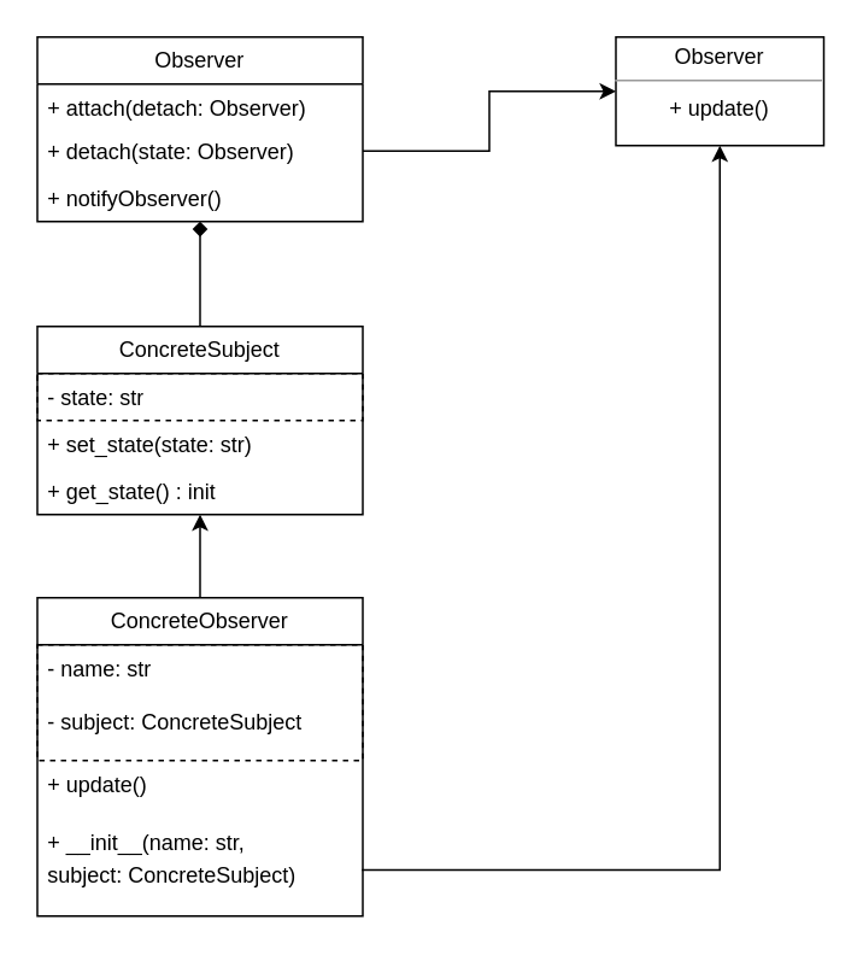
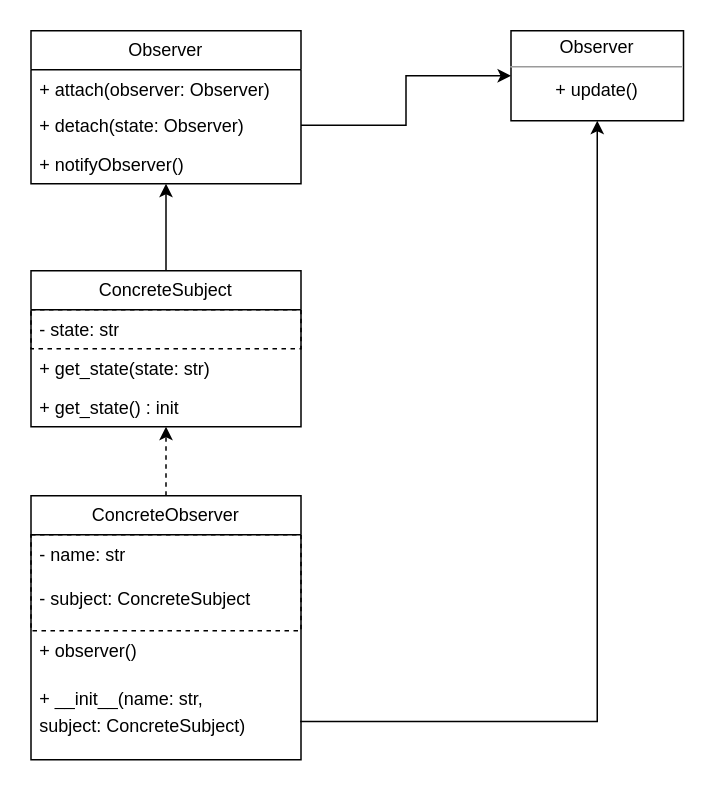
  <mxCell id="0" />
  <mxCell id="1" parent="0" />
  <mxCell id="2" value="Observer" style="swimlane;fontStyle=0;childLayout=stackLayout;horizontal=1;startSize=26;fillColor=none;horizontalStack=0;resizeParent=1;resizeParentMax=0;resizeLast=0;collapsible=1;marginBottom=0;whiteSpace=wrap;html=1;" vertex="1" parent="1"><mxGeometry x="20" y="20" width="180" height="102" as="geometry"><mxRectangle x="40" y="40" width="80" height="30" as="alternateBounds" /></mxGeometry></mxCell>
- <mxCell id="3" value="+ attach(detach: Observer)" style="text;strokeColor=none;fillColor=none;align=left;verticalAlign=top;spacingLeft=4;spacingRight=4;overflow=hidden;rotatable=0;points=[[0,0.5],[1,0.5]];portConstraint=eastwest;whiteSpace=wrap;html=1;" vertex="1" parent="2"><mxGeometry y="26" width="180" height="24" as="geometry" /></mxCell>
+ <mxCell id="3" value="+ attach(observer: Observer)" style="text;strokeColor=none;fillColor=none;align=left;verticalAlign=top;spacingLeft=4;spacingRight=4;overflow=hidden;rotatable=0;points=[[0,0.5],[1,0.5]];portConstraint=eastwest;whiteSpace=wrap;html=1;" vertex="1" parent="2"><mxGeometry y="26" width="180" height="24" as="geometry" /></mxCell>
  <mxCell id="4" value="+ detach(state: Observer)" style="text;strokeColor=none;fillColor=none;align=left;verticalAlign=top;spacingLeft=4;spacingRight=4;overflow=hidden;rotatable=0;points=[[0,0.5],[1,0.5]];portConstraint=eastwest;whiteSpace=wrap;html=1;" vertex="1" parent="2"><mxGeometry y="50" width="180" height="26" as="geometry" /></mxCell>
  <mxCell id="5" value="+ notifyObserver()" style="text;strokeColor=none;fillColor=none;align=left;verticalAlign=top;spacingLeft=4;spacingRight=4;overflow=hidden;rotatable=0;points=[[0,0.5],[1,0.5]];portConstraint=eastwest;whiteSpace=wrap;html=1;" vertex="1" parent="2"><mxGeometry y="76" width="180" height="26" as="geometry" /></mxCell>
- <mxCell id="6" value="" style="edgeStyle=orthogonalEdgeStyle;rounded=0;orthogonalLoop=1;jettySize=auto;html=1;endArrow=diamond;" edge="1" parent="1" source="7" target="5"><mxGeometry relative="1" as="geometry"><Array as="points"><mxPoint x="110" y="130" /><mxPoint x="110" y="130" /></Array></mxGeometry></mxCell>
+ <mxCell id="6" value="" style="edgeStyle=orthogonalEdgeStyle;rounded=0;orthogonalLoop=1;jettySize=auto;html=1;" edge="1" parent="1" source="7" target="5"><mxGeometry relative="1" as="geometry"><Array as="points"><mxPoint x="110" y="130" /><mxPoint x="110" y="130" /></Array></mxGeometry></mxCell>
  <mxCell id="7" value="ConcreteSubject" style="swimlane;fontStyle=0;childLayout=stackLayout;horizontal=1;startSize=26;fillColor=none;horizontalStack=0;resizeParent=1;resizeParentMax=0;resizeLast=0;collapsible=1;marginBottom=0;whiteSpace=wrap;html=1;" vertex="1" parent="1"><mxGeometry x="20" y="180" width="180" height="104" as="geometry" /></mxCell>
  <mxCell id="8" value="- state: str" style="text;strokeColor=default;fillColor=none;align=left;verticalAlign=top;spacingLeft=4;spacingRight=4;overflow=hidden;rotatable=0;points=[[0,0.5],[1,0.5]];portConstraint=eastwest;whiteSpace=wrap;html=1;dashed=1;" vertex="1" parent="7"><mxGeometry y="26" width="180" height="26" as="geometry" /></mxCell>
- <mxCell id="9" value="+ set_state(state: str)" style="text;strokeColor=none;fillColor=none;align=left;verticalAlign=top;spacingLeft=4;spacingRight=4;overflow=hidden;rotatable=0;points=[[0,0.5],[1,0.5]];portConstraint=eastwest;whiteSpace=wrap;html=1;" vertex="1" parent="7"><mxGeometry y="52" width="180" height="26" as="geometry" /></mxCell>
+ <mxCell id="9" value="+ get_state(state: str)" style="text;strokeColor=none;fillColor=none;align=left;verticalAlign=top;spacingLeft=4;spacingRight=4;overflow=hidden;rotatable=0;points=[[0,0.5],[1,0.5]];portConstraint=eastwest;whiteSpace=wrap;html=1;" vertex="1" parent="7"><mxGeometry y="52" width="180" height="26" as="geometry" /></mxCell>
  <mxCell id="10" value="+ get_state() : init" style="text;strokeColor=none;fillColor=none;align=left;verticalAlign=top;spacingLeft=4;spacingRight=4;overflow=hidden;rotatable=0;points=[[0,0.5],[1,0.5]];portConstraint=eastwest;whiteSpace=wrap;html=1;" vertex="1" parent="7"><mxGeometry y="78" width="180" height="26" as="geometry" /></mxCell>
- <mxCell id="11" value="" style="edgeStyle=orthogonalEdgeStyle;rounded=0;orthogonalLoop=1;jettySize=auto;html=1;" edge="1" parent="1" source="12" target="10"><mxGeometry relative="1" as="geometry"><Array as="points"><mxPoint x="110" y="290" /><mxPoint x="110" y="290" /></Array></mxGeometry></mxCell>
+ <mxCell id="11" value="" style="edgeStyle=orthogonalEdgeStyle;rounded=0;orthogonalLoop=1;jettySize=auto;html=1;dashed=1;" edge="1" parent="1" source="12" target="10"><mxGeometry relative="1" as="geometry"><Array as="points"><mxPoint x="110" y="290" /><mxPoint x="110" y="290" /></Array></mxGeometry></mxCell>
  <mxCell id="12" value="ConcreteObserver" style="swimlane;fontStyle=0;childLayout=stackLayout;horizontal=1;startSize=26;fillColor=none;horizontalStack=0;resizeParent=1;resizeParentMax=0;resizeLast=0;collapsible=1;marginBottom=0;whiteSpace=wrap;html=1;" vertex="1" parent="1"><mxGeometry x="20" y="330" width="180" height="176" as="geometry" /></mxCell>
  <mxCell id="13" value="- name: str&amp;nbsp;&lt;br&gt;&lt;br&gt;- subject: ConcreteSubject" style="text;strokeColor=default;fillColor=none;align=left;verticalAlign=top;spacingLeft=4;spacingRight=4;overflow=hidden;rotatable=0;points=[[0,0.5],[1,0.5]];portConstraint=eastwest;whiteSpace=wrap;html=1;dashed=1;" vertex="1" parent="12"><mxGeometry y="26" width="180" height="64" as="geometry" /></mxCell>
- <mxCell id="14" value="+ update()" style="text;strokeColor=none;fillColor=none;align=left;verticalAlign=top;spacingLeft=4;spacingRight=4;overflow=hidden;rotatable=0;points=[[0,0.5],[1,0.5]];portConstraint=eastwest;whiteSpace=wrap;html=1;" vertex="1" parent="12"><mxGeometry y="90" width="180" height="32" as="geometry" /></mxCell>
+ <mxCell id="14" value="+ observer()" style="text;strokeColor=none;fillColor=none;align=left;verticalAlign=top;spacingLeft=4;spacingRight=4;overflow=hidden;rotatable=0;points=[[0,0.5],[1,0.5]];portConstraint=eastwest;whiteSpace=wrap;html=1;" vertex="1" parent="12"><mxGeometry y="90" width="180" height="32" as="geometry" /></mxCell>
  <mxCell id="15" value="+ __init__(name: str," style="text;strokeColor=none;fillColor=none;align=left;verticalAlign=top;spacingLeft=4;spacingRight=4;overflow=hidden;rotatable=0;points=[[0,0.5],[1,0.5]];portConstraint=eastwest;whiteSpace=wrap;html=1;" vertex="1" parent="12"><mxGeometry y="122" width="180" height="18" as="geometry" /></mxCell>
  <mxCell id="16" value="subject: ConcreteSubject)" style="text;strokeColor=none;fillColor=none;align=left;verticalAlign=top;spacingLeft=4;spacingRight=4;overflow=hidden;rotatable=0;points=[[0,0.5],[1,0.5]];portConstraint=eastwest;whiteSpace=wrap;html=1;" vertex="1" parent="12"><mxGeometry y="140" width="180" height="36" as="geometry" /></mxCell>
  <mxCell id="17" value="&lt;p style=&quot;margin:0px;margin-top:4px;text-align:center;&quot;&gt;Observer&lt;br&gt;&lt;/p&gt;&lt;hr size=&quot;1&quot;&gt;&lt;div style=&quot;text-align: center; height: 2px;&quot;&gt;&amp;nbsp; &amp;nbsp; &amp;nbsp;&lt;/div&gt;&lt;div style=&quot;text-align: center;&quot;&gt;&lt;span style=&quot;background-color: initial;&quot;&gt;+ update()&lt;/span&gt;&lt;/div&gt;&lt;div style=&quot;text-align: center; height: 2px;&quot;&gt;&amp;nbsp;&amp;nbsp; &amp;nbsp; &amp;nbsp; &amp;nbsp; &amp;nbsp; &amp;nbsp; &amp;nbsp; &amp;nbsp; &amp;nbsp;&amp;nbsp;&lt;/div&gt;" style="verticalAlign=top;align=left;overflow=fill;fontSize=12;fontFamily=Helvetica;html=1;whiteSpace=wrap;" vertex="1" parent="1"><mxGeometry x="340" y="20" width="115" height="60" as="geometry" /></mxCell>
  <mxCell id="18" style="edgeStyle=orthogonalEdgeStyle;rounded=0;orthogonalLoop=1;jettySize=auto;html=1;entryX=0.5;entryY=1;entryDx=0;entryDy=0;exitX=0.997;exitY=0.292;exitDx=0;exitDy=0;exitPerimeter=0;" edge="1" parent="1" source="16" target="17"><mxGeometry relative="1" as="geometry" /></mxCell>
  <mxCell id="19" style="edgeStyle=orthogonalEdgeStyle;rounded=0;orthogonalLoop=1;jettySize=auto;html=1;entryX=0;entryY=0.5;entryDx=0;entryDy=0;" edge="1" parent="1" source="4" target="17"><mxGeometry relative="1" as="geometry" /></mxCell>
